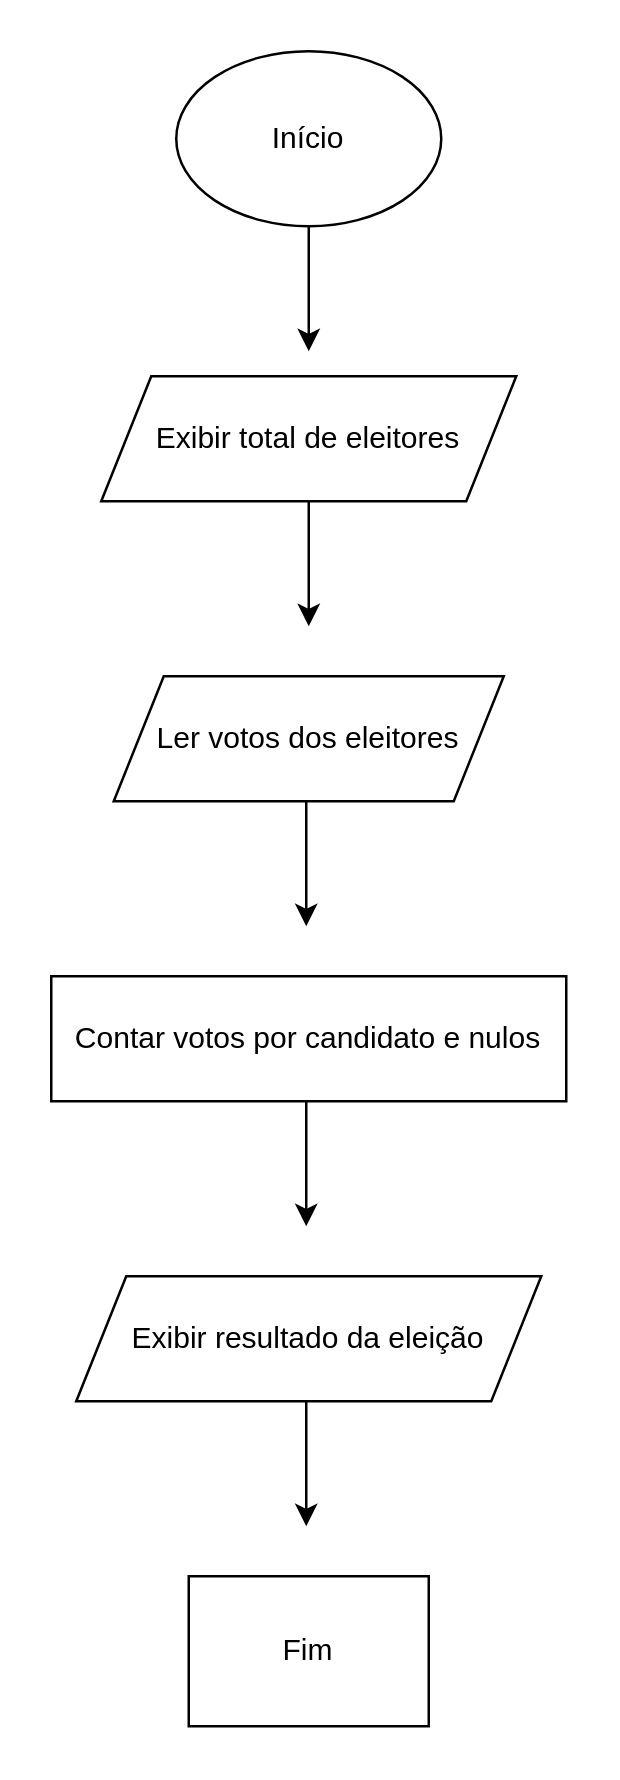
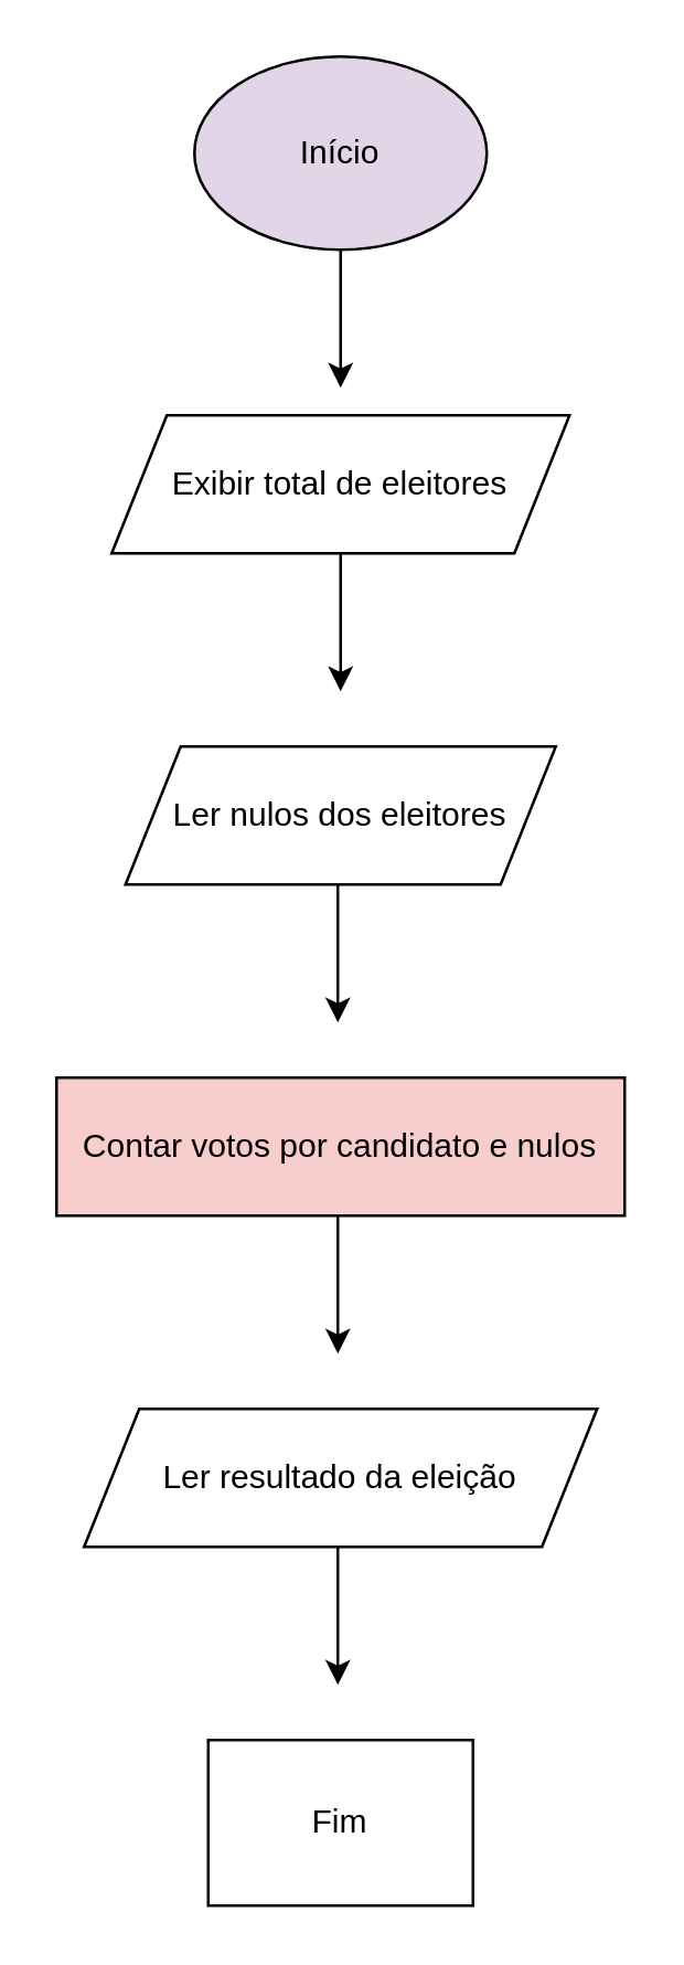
  <mxCell id="0" />
  <mxCell id="1" parent="0" />
- <mxCell id="2" value="Início" style="ellipse;whiteSpace=wrap;html=1;" vertex="1" parent="1"><mxGeometry x="70" y="20" width="106" height="70" as="geometry" /></mxCell>
+ <mxCell id="2" value="Início" style="ellipse;whiteSpace=wrap;html=1;fillColor=#e1d5e7;" vertex="1" parent="1"><mxGeometry x="70" y="20" width="106" height="70" as="geometry" /></mxCell>
  <mxCell id="3" value="" style="endArrow=classic;html=1;rounded=0;" edge="1" parent="1"><mxGeometry width="50" height="50" relative="1" as="geometry"><mxPoint x="123" y="90" as="sourcePoint" /><mxPoint x="123" y="140" as="targetPoint" /></mxGeometry></mxCell>
  <mxCell id="4" value="Exibir total de eleitores" style="shape=parallelogram;perimeter=parallelogramPerimeter;whiteSpace=wrap;html=1;fixedSize=1;" vertex="1" parent="1"><mxGeometry x="40" y="150" width="166" height="50" as="geometry" /></mxCell>
  <mxCell id="5" value="" style="endArrow=classic;html=1;rounded=0;" edge="1" parent="1"><mxGeometry width="50" height="50" relative="1" as="geometry"><mxPoint x="123" y="200" as="sourcePoint" /><mxPoint x="123" y="250" as="targetPoint" /></mxGeometry></mxCell>
- <mxCell id="6" value="Ler votos dos eleitores" style="shape=parallelogram;perimeter=parallelogramPerimeter;whiteSpace=wrap;html=1;fixedSize=1;" vertex="1" parent="1"><mxGeometry x="45" y="270" width="156" height="50" as="geometry" /></mxCell>
+ <mxCell id="6" value="Ler nulos dos eleitores" style="shape=parallelogram;perimeter=parallelogramPerimeter;whiteSpace=wrap;html=1;fixedSize=1;" vertex="1" parent="1"><mxGeometry x="45" y="270" width="156" height="50" as="geometry" /></mxCell>
  <mxCell id="7" value="" style="endArrow=classic;html=1;rounded=0;" edge="1" parent="1"><mxGeometry width="50" height="50" relative="1" as="geometry"><mxPoint x="122" y="320" as="sourcePoint" /><mxPoint x="122" y="370" as="targetPoint" /></mxGeometry></mxCell>
- <mxCell id="8" value="Contar votos por candidato e nulos" style="rounded=0;whiteSpace=wrap;html=1;" vertex="1" parent="1"><mxGeometry x="20" y="390" width="206" height="50" as="geometry" /></mxCell>
+ <mxCell id="8" value="Contar votos por candidato e nulos" style="rounded=0;whiteSpace=wrap;html=1;fillColor=#f8cecc;" vertex="1" parent="1"><mxGeometry x="20" y="390" width="206" height="50" as="geometry" /></mxCell>
  <mxCell id="9" value="" style="endArrow=classic;html=1;rounded=0;" edge="1" parent="1"><mxGeometry width="50" height="50" relative="1" as="geometry"><mxPoint x="122" y="440" as="sourcePoint" /><mxPoint x="122" y="490" as="targetPoint" /></mxGeometry></mxCell>
- <mxCell id="10" value="Exibir resultado da eleição" style="shape=parallelogram;perimeter=parallelogramPerimeter;whiteSpace=wrap;html=1;fixedSize=1;" vertex="1" parent="1"><mxGeometry x="30" y="510" width="186" height="50" as="geometry" /></mxCell>
+ <mxCell id="10" value="Ler resultado da eleição" style="shape=parallelogram;perimeter=parallelogramPerimeter;whiteSpace=wrap;html=1;fixedSize=1;" vertex="1" parent="1"><mxGeometry x="30" y="510" width="186" height="50" as="geometry" /></mxCell>
  <mxCell id="11" value="" style="endArrow=classic;html=1;rounded=0;" edge="1" parent="1"><mxGeometry width="50" height="50" relative="1" as="geometry"><mxPoint x="122" y="560" as="sourcePoint" /><mxPoint x="122" y="610" as="targetPoint" /></mxGeometry></mxCell>
  <mxCell id="12" value="Fim" style="whiteSpace=wrap;html=1;rounded=0;" vertex="1" parent="1"><mxGeometry x="75" y="630" width="96" height="60" as="geometry" /></mxCell>
